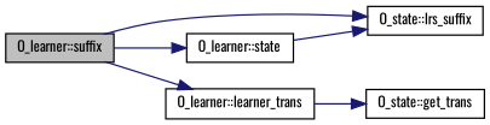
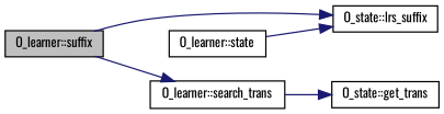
  digraph {
    fontname=Oswald
    rankdir=LR
    node [color=black fontname=Oswald fontsize=10 shape=record]
    edge [color=midnightblue fontname=Oswald fontsize=10 labelfontname=FreeSans labelfontsize=10 style=solid]
    n1 [fillcolor=grey75 fontcolor=black height=0.2 label="O_learner::suffix" style=filled width=0.4]
    n2 [height=0.2 label="O_state::lrs_suffix" width=0.4]
    n3 [height=0.2 label="O_learner::state" width=0.4]
-   n4 [height=0.2 label="O_learner::learner_trans" width=0.4]
+   n4 [height=0.2 label="O_learner::search_trans" width=0.4]
    n5 [height=0.2 label="O_state::get_trans" width=0.4]
    n1 -> n2
-   n1 -> n3
    n1 -> n4
    n3 -> n2
    n4 -> n5
  }
